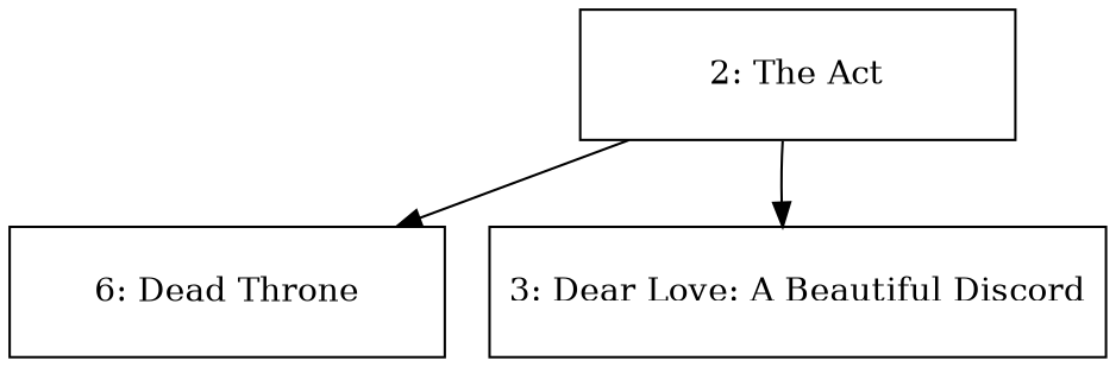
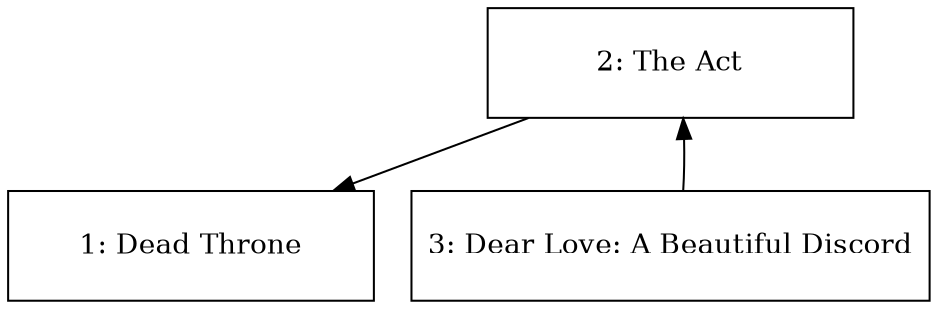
  digraph {
    node [shape=box]
-   "1: Dead Throne" [height=.75 width=2.5 label="6: Dead Throne"]
+   "1: Dead Throne" [height=.75 width=2.5]
    "2: The Act" [height=.75 width=2.5]
    "3: Dear Love: A Beautiful Discord" [height=.75 width=2.5]
    "2: The Act" -> "1: Dead Throne"
-   "2: The Act" -> "3: Dear Love: A Beautiful Discord"
+   "3: Dear Love: A Beautiful Discord" -> "2: The Act"
  }
